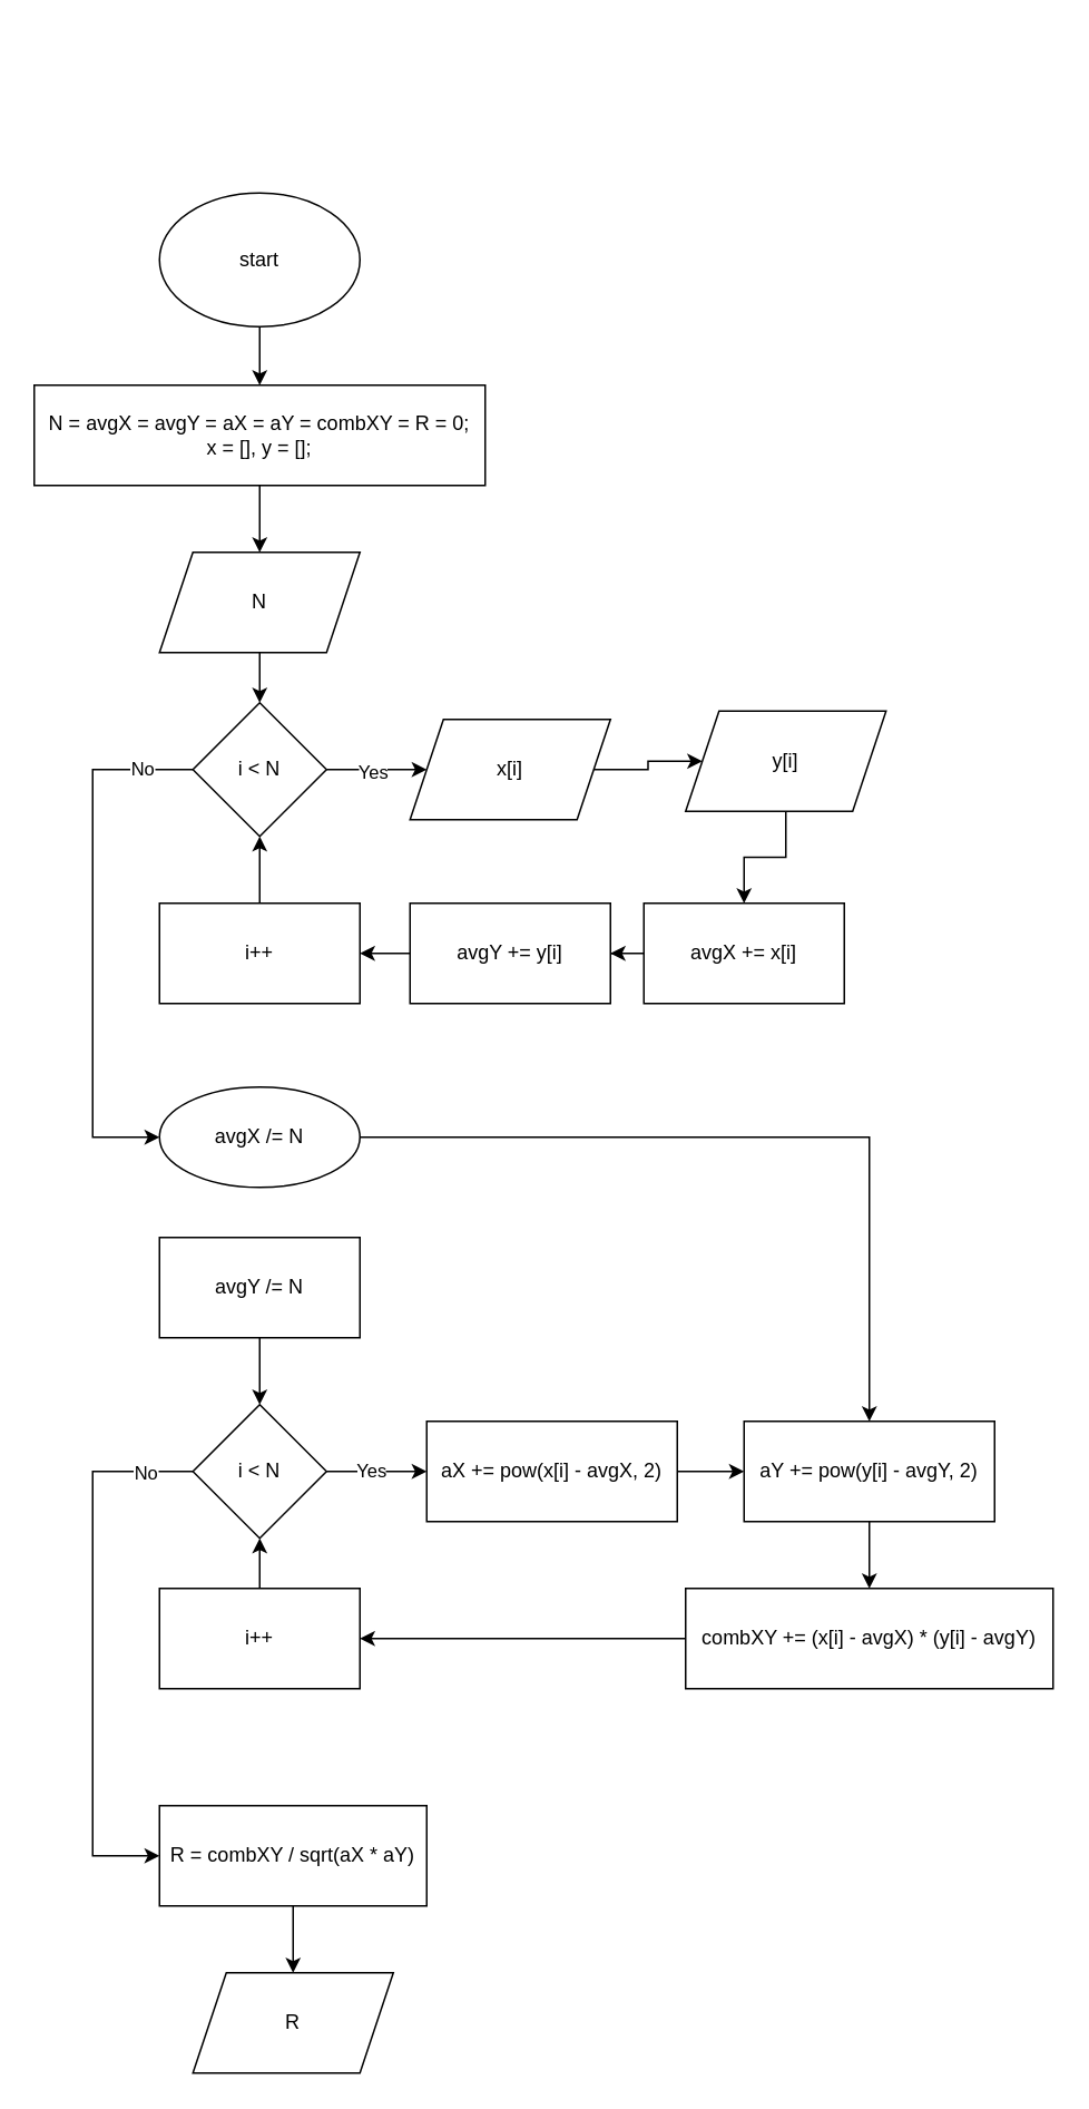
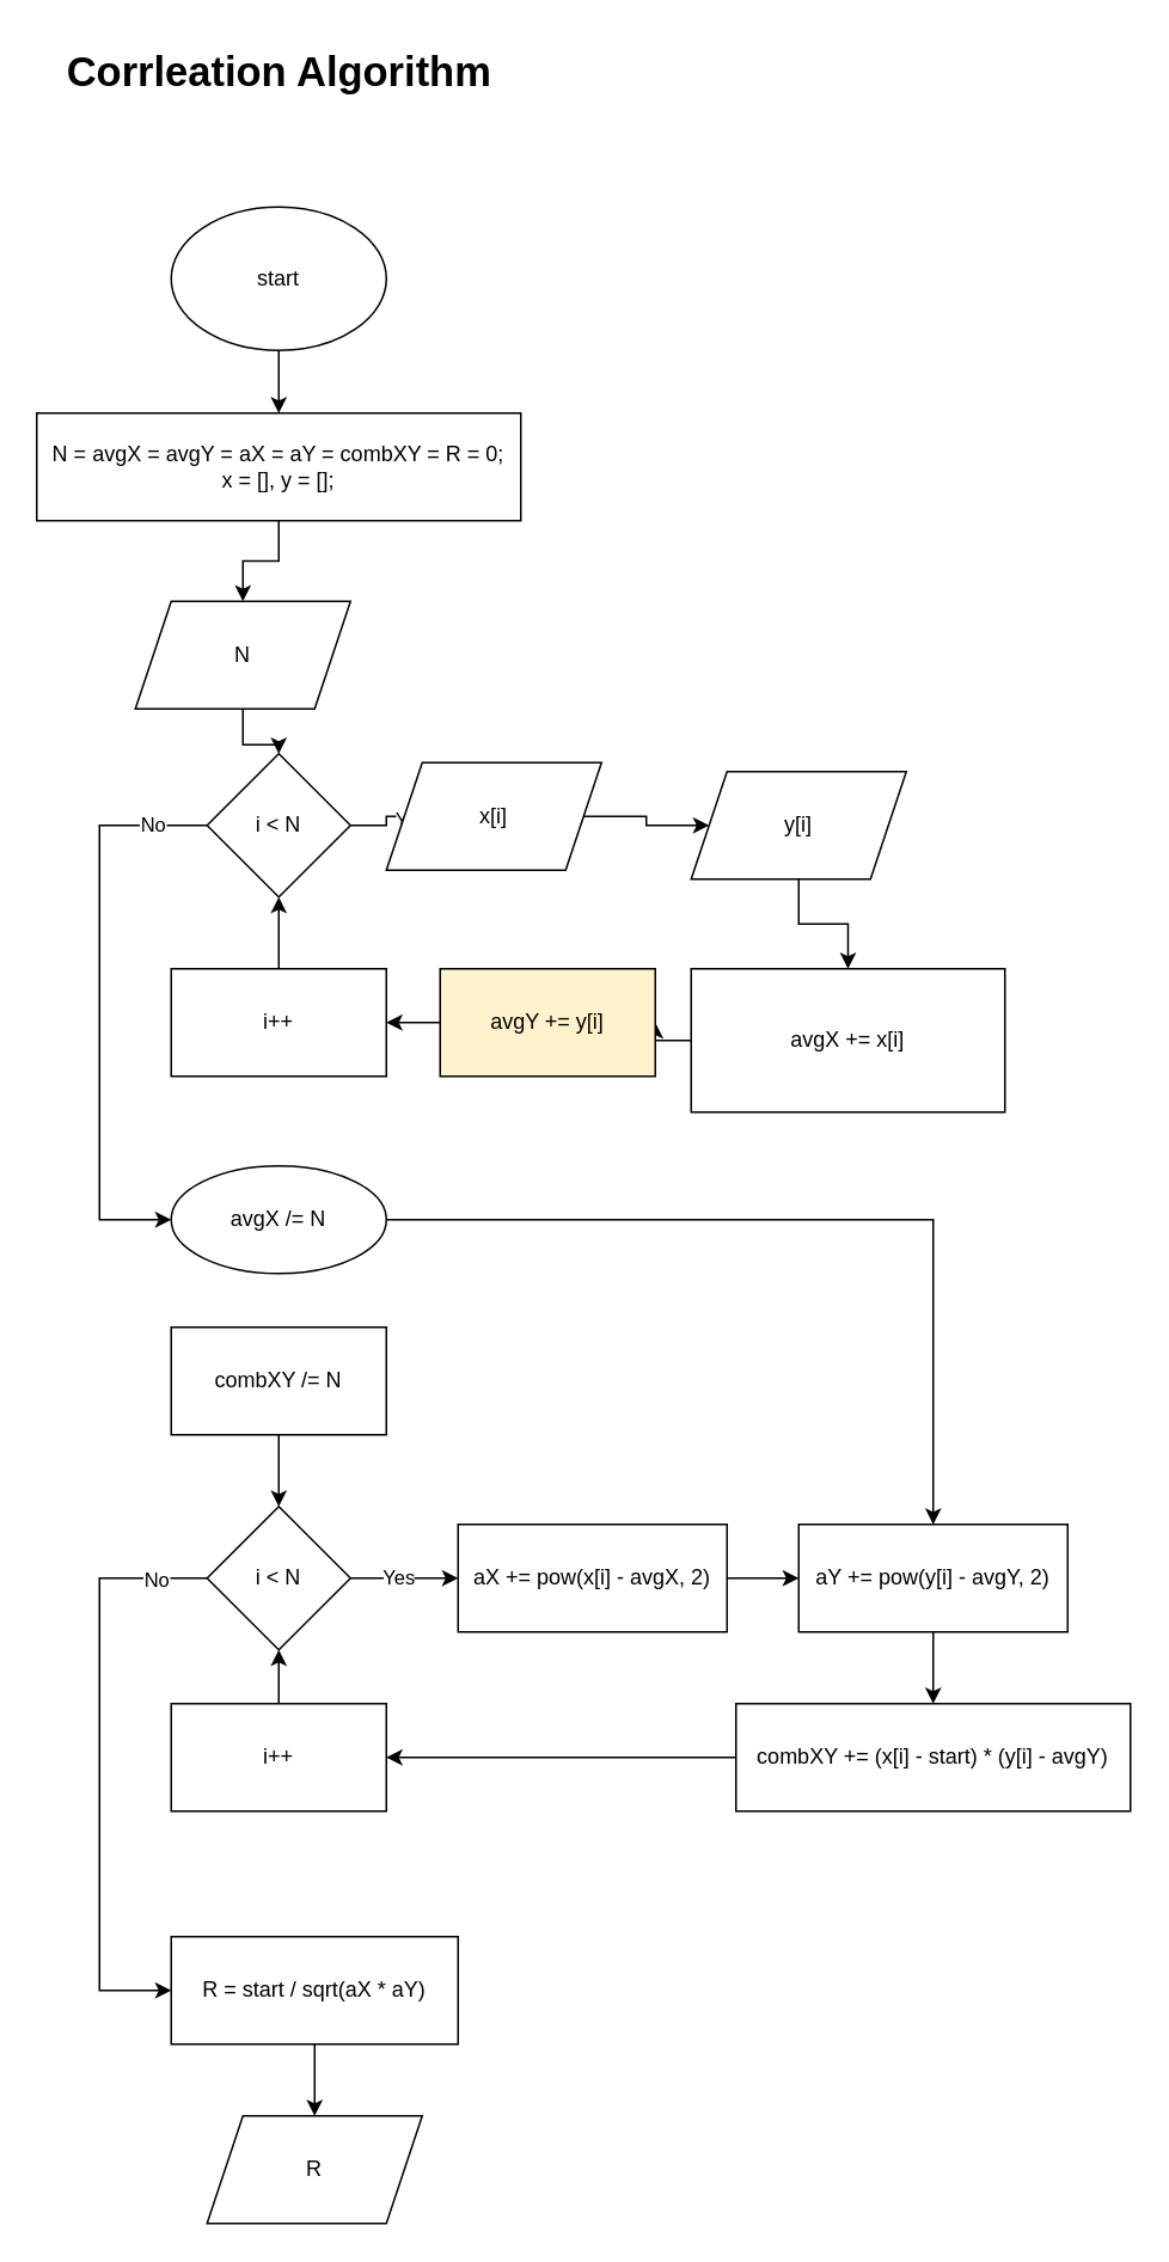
  <mxCell id="0" />
  <mxCell id="1" parent="0" />
  <mxCell id="2" value="" style="edgeStyle=orthogonalEdgeStyle;rounded=0;orthogonalLoop=1;jettySize=auto;html=1;" parent="1" source="3" target="5" edge="1"><mxGeometry relative="1" as="geometry" /></mxCell>
  <mxCell id="3" value="start" style="ellipse;whiteSpace=wrap;html=1;" parent="1" vertex="1"><mxGeometry x="95" y="115" width="120" height="80" as="geometry" /></mxCell>
  <mxCell id="4" value="" style="edgeStyle=orthogonalEdgeStyle;rounded=0;orthogonalLoop=1;jettySize=auto;html=1;" parent="1" source="5" target="7" edge="1"><mxGeometry relative="1" as="geometry" /></mxCell>
  <mxCell id="5" value="N = avgX = avgY = aX = aY = combXY = R = 0;&lt;div&gt;x = [], y = [];&lt;/div&gt;" style="whiteSpace=wrap;html=1;" parent="1" vertex="1"><mxGeometry x="20" y="230" width="270" height="60" as="geometry" /></mxCell>
  <mxCell id="6" value="" style="edgeStyle=orthogonalEdgeStyle;rounded=0;orthogonalLoop=1;jettySize=auto;html=1;" parent="1" source="7" target="12" edge="1"><mxGeometry relative="1" as="geometry" /></mxCell>
- <mxCell id="7" value="N" style="shape=parallelogram;perimeter=parallelogramPerimeter;whiteSpace=wrap;html=1;fixedSize=1;" parent="1" vertex="1"><mxGeometry x="95" y="330" width="120" height="60" as="geometry" /></mxCell>
+ <mxCell id="7" value="N" style="shape=parallelogram;perimeter=parallelogramPerimeter;whiteSpace=wrap;html=1;fixedSize=1;" parent="1" vertex="1"><mxGeometry x="75" y="335" width="120" height="60" as="geometry" /></mxCell>
  <mxCell id="8" value="" style="edgeStyle=orthogonalEdgeStyle;rounded=0;orthogonalLoop=1;jettySize=auto;html=1;" parent="1" source="12" target="14" edge="1"><mxGeometry relative="1" as="geometry" /></mxCell>
  <mxCell id="9" value="Yes" style="edgeLabel;html=1;align=center;verticalAlign=middle;resizable=0;points=[];" parent="8" vertex="1" connectable="0"><mxGeometry x="-0.101" y="-1" relative="1" as="geometry"><mxPoint as="offset" /></mxGeometry></mxCell>
  <mxCell id="10" value="" style="edgeStyle=orthogonalEdgeStyle;rounded=0;orthogonalLoop=1;jettySize=auto;html=1;" parent="1" source="12" target="20" edge="1"><mxGeometry relative="1" as="geometry"><Array as="points"><mxPoint x="55" y="460" /><mxPoint x="55" y="680" /></Array></mxGeometry></mxCell>
  <mxCell id="11" value="No" style="edgeLabel;html=1;align=center;verticalAlign=middle;resizable=0;points=[];" parent="10" vertex="1" connectable="0"><mxGeometry x="-0.809" y="-1" relative="1" as="geometry"><mxPoint as="offset" /></mxGeometry></mxCell>
  <mxCell id="12" value="i &amp;lt; N" style="rhombus;whiteSpace=wrap;html=1;" parent="1" vertex="1"><mxGeometry x="115" y="420" width="80" height="80" as="geometry" /></mxCell>
  <mxCell id="13" value="" style="edgeStyle=orthogonalEdgeStyle;rounded=0;orthogonalLoop=1;jettySize=auto;html=1;" parent="1" source="14" target="16" edge="1"><mxGeometry relative="1" as="geometry" /></mxCell>
- <mxCell id="14" value="x[i]" style="shape=parallelogram;perimeter=parallelogramPerimeter;whiteSpace=wrap;html=1;fixedSize=1;" parent="1" vertex="1"><mxGeometry x="245" y="430" width="120" height="60" as="geometry" /></mxCell>
+ <mxCell id="14" value="x[i]" style="shape=parallelogram;perimeter=parallelogramPerimeter;whiteSpace=wrap;html=1;fixedSize=1;" parent="1" vertex="1"><mxGeometry x="215" y="425" width="120" height="60" as="geometry" /></mxCell>
  <mxCell id="15" value="" style="edgeStyle=orthogonalEdgeStyle;rounded=0;orthogonalLoop=1;jettySize=auto;html=1;" parent="1" source="16" target="22" edge="1"><mxGeometry relative="1" as="geometry" /></mxCell>
- <mxCell id="16" value="y[i]" style="shape=parallelogram;perimeter=parallelogramPerimeter;whiteSpace=wrap;html=1;fixedSize=1;" parent="1" vertex="1"><mxGeometry x="410" y="425" width="120" height="60" as="geometry" /></mxCell>
+ <mxCell id="16" value="y[i]" style="shape=parallelogram;perimeter=parallelogramPerimeter;whiteSpace=wrap;html=1;fixedSize=1;" parent="1" vertex="1"><mxGeometry x="385" y="430" width="120" height="60" as="geometry" /></mxCell>
  <mxCell id="17" style="edgeStyle=orthogonalEdgeStyle;rounded=0;orthogonalLoop=1;jettySize=auto;html=1;entryX=0.5;entryY=1;entryDx=0;entryDy=0;" parent="1" source="18" target="12" edge="1"><mxGeometry relative="1" as="geometry" /></mxCell>
  <mxCell id="18" value="i++" style="whiteSpace=wrap;html=1;" parent="1" vertex="1"><mxGeometry x="95" y="540" width="120" height="60" as="geometry" /></mxCell>
  <mxCell id="19" value="" style="edgeStyle=orthogonalEdgeStyle;rounded=0;orthogonalLoop=1;jettySize=auto;html=1;" parent="1" source="20" target="35" edge="1"><mxGeometry relative="1" as="geometry" /></mxCell>
  <mxCell id="20" value="avgX /= N" style="ellipse;whiteSpace=wrap;html=1;" parent="1" vertex="1"><mxGeometry x="95" y="650" width="120" height="60" as="geometry" /></mxCell>
  <mxCell id="21" style="edgeStyle=orthogonalEdgeStyle;rounded=0;orthogonalLoop=1;jettySize=auto;html=1;entryX=1;entryY=0.5;entryDx=0;entryDy=0;" parent="1" source="22" target="24" edge="1"><mxGeometry relative="1" as="geometry" /></mxCell>
- <mxCell id="22" value="avgX += x[i]" style="whiteSpace=wrap;html=1;" parent="1" vertex="1"><mxGeometry x="385" y="540" width="120" height="60" as="geometry" /></mxCell>
+ <mxCell id="22" value="avgX += x[i]" style="whiteSpace=wrap;html=1;" parent="1" vertex="1"><mxGeometry x="385" y="540" width="175" height="80" as="geometry" /></mxCell>
  <mxCell id="23" style="edgeStyle=orthogonalEdgeStyle;rounded=0;orthogonalLoop=1;jettySize=auto;html=1;entryX=1;entryY=0.5;entryDx=0;entryDy=0;" parent="1" source="24" target="18" edge="1"><mxGeometry relative="1" as="geometry" /></mxCell>
- <mxCell id="24" value="avgY += y[i]" style="whiteSpace=wrap;html=1;" parent="1" vertex="1"><mxGeometry x="245" y="540" width="120" height="60" as="geometry" /></mxCell>
+ <mxCell id="24" value="avgY += y[i]" style="whiteSpace=wrap;html=1;fillColor=#fff2cc;" parent="1" vertex="1"><mxGeometry x="245" y="540" width="120" height="60" as="geometry" /></mxCell>
  <mxCell id="25" value="" style="edgeStyle=orthogonalEdgeStyle;rounded=0;orthogonalLoop=1;jettySize=auto;html=1;" parent="1" source="26" target="31" edge="1"><mxGeometry relative="1" as="geometry" /></mxCell>
- <mxCell id="26" value="avgY /= N" style="whiteSpace=wrap;html=1;" parent="1" vertex="1"><mxGeometry x="95" y="740" width="120" height="60" as="geometry" /></mxCell>
+ <mxCell id="26" value="combXY /= N" style="whiteSpace=wrap;html=1;" parent="1" vertex="1"><mxGeometry x="95" y="740" width="120" height="60" as="geometry" /></mxCell>
  <mxCell id="27" value="" style="edgeStyle=orthogonalEdgeStyle;rounded=0;orthogonalLoop=1;jettySize=auto;html=1;" parent="1" source="31" target="33" edge="1"><mxGeometry relative="1" as="geometry" /></mxCell>
  <mxCell id="28" value="Yes" style="edgeLabel;html=1;align=center;verticalAlign=middle;resizable=0;points=[];" parent="27" vertex="1" connectable="0"><mxGeometry x="-0.135" y="1" relative="1" as="geometry"><mxPoint as="offset" /></mxGeometry></mxCell>
  <mxCell id="29" value="" style="edgeStyle=orthogonalEdgeStyle;rounded=0;orthogonalLoop=1;jettySize=auto;html=1;" parent="1" source="31" target="41" edge="1"><mxGeometry relative="1" as="geometry"><Array as="points"><mxPoint x="55" y="880" /><mxPoint x="55" y="1110" /></Array></mxGeometry></mxCell>
  <mxCell id="30" value="No" style="edgeLabel;html=1;align=center;verticalAlign=middle;resizable=0;points=[];" parent="29" vertex="1" connectable="0"><mxGeometry x="-0.826" relative="1" as="geometry"><mxPoint as="offset" /></mxGeometry></mxCell>
  <mxCell id="31" value="i &amp;lt; N" style="rhombus;whiteSpace=wrap;html=1;" parent="1" vertex="1"><mxGeometry x="115" y="840" width="80" height="80" as="geometry" /></mxCell>
  <mxCell id="32" style="edgeStyle=orthogonalEdgeStyle;rounded=0;orthogonalLoop=1;jettySize=auto;html=1;entryX=0;entryY=0.5;entryDx=0;entryDy=0;" parent="1" source="33" target="35" edge="1"><mxGeometry relative="1" as="geometry" /></mxCell>
  <mxCell id="33" value="aX += pow(x[i] - avgX, 2)" style="whiteSpace=wrap;html=1;" parent="1" vertex="1"><mxGeometry x="255" y="850" width="150" height="60" as="geometry" /></mxCell>
  <mxCell id="34" value="" style="edgeStyle=orthogonalEdgeStyle;rounded=0;orthogonalLoop=1;jettySize=auto;html=1;" parent="1" source="35" target="39" edge="1"><mxGeometry relative="1" as="geometry" /></mxCell>
  <mxCell id="35" value="aY += pow(y[i] - avgY, 2)" style="whiteSpace=wrap;html=1;" parent="1" vertex="1"><mxGeometry x="445" y="850" width="150" height="60" as="geometry" /></mxCell>
  <mxCell id="36" style="edgeStyle=orthogonalEdgeStyle;rounded=0;orthogonalLoop=1;jettySize=auto;html=1;" parent="1" source="37" target="31" edge="1"><mxGeometry relative="1" as="geometry" /></mxCell>
  <mxCell id="37" value="i++" style="whiteSpace=wrap;html=1;" parent="1" vertex="1"><mxGeometry x="95" y="950" width="120" height="60" as="geometry" /></mxCell>
  <mxCell id="38" style="edgeStyle=orthogonalEdgeStyle;rounded=0;orthogonalLoop=1;jettySize=auto;html=1;entryX=1;entryY=0.5;entryDx=0;entryDy=0;" parent="1" source="39" target="37" edge="1"><mxGeometry relative="1" as="geometry" /></mxCell>
- <mxCell id="39" value="combXY += (x[i] - avgX) * (y[i] - avgY)" style="whiteSpace=wrap;html=1;" parent="1" vertex="1"><mxGeometry x="410" y="950" width="220" height="60" as="geometry" /></mxCell>
+ <mxCell id="39" value="combXY += (x[i] - start) * (y[i] - avgY)" style="whiteSpace=wrap;html=1;" parent="1" vertex="1"><mxGeometry x="410" y="950" width="220" height="60" as="geometry" /></mxCell>
  <mxCell id="40" value="" style="edgeStyle=orthogonalEdgeStyle;rounded=0;orthogonalLoop=1;jettySize=auto;html=1;" parent="1" source="41" target="42" edge="1"><mxGeometry relative="1" as="geometry" /></mxCell>
- <mxCell id="41" value="R = combXY / sqrt(aX * aY)" style="whiteSpace=wrap;html=1;" parent="1" vertex="1"><mxGeometry x="95" y="1080" width="160" height="60" as="geometry" /></mxCell>
+ <mxCell id="41" value="R = start / sqrt(aX * aY)" style="whiteSpace=wrap;html=1;" parent="1" vertex="1"><mxGeometry x="95" y="1080" width="160" height="60" as="geometry" /></mxCell>
  <mxCell id="42" value="R" style="shape=parallelogram;perimeter=parallelogramPerimeter;whiteSpace=wrap;html=1;fixedSize=1;" parent="1" vertex="1"><mxGeometry x="115" y="1180" width="120" height="60" as="geometry" /></mxCell>
+ <mxCell id="43" value="Corrleation Algorithm" style="text;html=1;align=center;verticalAlign=middle;resizable=0;points=[];autosize=1;strokeColor=none;fillColor=none;fontSize=23;fontStyle=1" parent="1" vertex="1"><mxGeometry x="35" y="20" width="240" height="40" as="geometry" /></mxCell>
